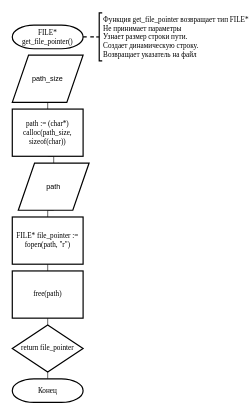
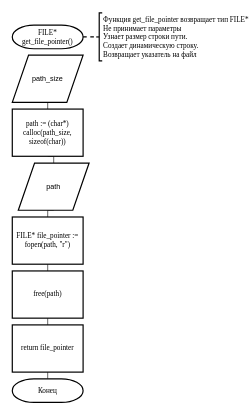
  <mxCell id="0" />
  <mxCell id="1" parent="0" />
  <mxCell id="2" style="edgeStyle=orthogonalEdgeStyle;rounded=0;orthogonalLoop=1;jettySize=auto;html=1;exitX=1;exitY=0.5;exitDx=0;exitDy=0;exitPerimeter=0;entryX=0;entryY=0.5;entryDx=0;entryDy=0;entryPerimeter=0;endArrow=none;endFill=0;fontFamily=Times New Roman;dashed=1;strokeWidth=2;" edge="1" parent="1" source="3" target="17"><mxGeometry relative="1" as="geometry" /></mxCell>
  <mxCell id="3" value="FILE* get_file_pointer()" style="strokeWidth=2;html=1;shape=mxgraph.flowchart.terminator;whiteSpace=wrap;fontFamily=Times New Roman;" vertex="1" parent="1"><mxGeometry x="20" y="41" width="118.11" height="39.37" as="geometry" /></mxCell>
  <mxCell id="4" style="edgeStyle=orthogonalEdgeStyle;rounded=0;orthogonalLoop=1;jettySize=auto;html=1;exitX=0.5;exitY=1;exitDx=0;exitDy=0;entryX=0.5;entryY=0;entryDx=0;entryDy=0;endArrow=none;endFill=0;fontFamily=Times New Roman;" edge="1" parent="1" source="5" target="9"><mxGeometry relative="1" as="geometry" /></mxCell>
  <mxCell id="5" value="path_size" style="shape=parallelogram;html=1;strokeWidth=2;perimeter=parallelogramPerimeter;whiteSpace=wrap;rounded=0;arcSize=12;size=0.23;" vertex="1" parent="1"><mxGeometry x="20" y="91" width="118.11" height="78.74" as="geometry" /></mxCell>
  <mxCell id="6" style="edgeStyle=orthogonalEdgeStyle;rounded=0;orthogonalLoop=1;jettySize=auto;html=1;exitX=0.5;exitY=1;exitDx=0;exitDy=0;entryX=0.5;entryY=0;entryDx=0;entryDy=0;endArrow=none;endFill=0;fontFamily=Times New Roman;" edge="1" parent="1" source="7" target="11"><mxGeometry relative="1" as="geometry" /></mxCell>
  <mxCell id="7" value="path" style="shape=parallelogram;html=1;strokeWidth=2;perimeter=parallelogramPerimeter;whiteSpace=wrap;rounded=0;arcSize=12;size=0.23;" vertex="1" parent="1"><mxGeometry x="30" y="271" width="118.11" height="78.74" as="geometry" /></mxCell>
  <mxCell id="8" style="edgeStyle=orthogonalEdgeStyle;rounded=0;orthogonalLoop=1;jettySize=auto;html=1;exitX=0.5;exitY=1;exitDx=0;exitDy=0;entryX=0.5;entryY=0;entryDx=0;entryDy=0;endArrow=none;endFill=0;fontFamily=Times New Roman;" edge="1" parent="1" source="9" target="7"><mxGeometry relative="1" as="geometry" /></mxCell>
  <mxCell id="9" value="path := (char*) calloc(path_size, sizeof(char))" style="rounded=0;whiteSpace=wrap;html=1;absoluteArcSize=1;arcSize=14;strokeWidth=2;fontFamily=Times New Roman;" vertex="1" parent="1"><mxGeometry x="20" y="181" width="118.11" height="78.74" as="geometry" /></mxCell>
  <mxCell id="10" style="edgeStyle=orthogonalEdgeStyle;rounded=0;orthogonalLoop=1;jettySize=auto;html=1;exitX=0.5;exitY=1;exitDx=0;exitDy=0;entryX=0.5;entryY=0;entryDx=0;entryDy=0;endArrow=none;endFill=0;fontFamily=Times New Roman;" edge="1" parent="1" source="11" target="13"><mxGeometry relative="1" as="geometry" /></mxCell>
  <mxCell id="11" value="FILE* file_pointer := fopen(path, &quot;r&quot;)" style="rounded=0;whiteSpace=wrap;html=1;absoluteArcSize=1;arcSize=14;strokeWidth=2;fontFamily=Times New Roman;" vertex="1" parent="1"><mxGeometry x="20" y="361" width="118.11" height="78.74" as="geometry" /></mxCell>
  <mxCell id="12" style="edgeStyle=orthogonalEdgeStyle;rounded=0;orthogonalLoop=1;jettySize=auto;html=1;exitX=0.5;exitY=1;exitDx=0;exitDy=0;entryX=0.5;entryY=0;entryDx=0;entryDy=0;endArrow=none;endFill=0;fontFamily=Times New Roman;" edge="1" parent="1" source="13" target="15"><mxGeometry relative="1" as="geometry" /></mxCell>
  <mxCell id="13" value="free(path)" style="rounded=0;whiteSpace=wrap;html=1;absoluteArcSize=1;arcSize=14;strokeWidth=2;fontFamily=Times New Roman;" vertex="1" parent="1"><mxGeometry x="20" y="451" width="118.11" height="78.74" as="geometry" /></mxCell>
  <mxCell id="14" style="edgeStyle=orthogonalEdgeStyle;rounded=0;orthogonalLoop=1;jettySize=auto;html=1;exitX=0.5;exitY=1;exitDx=0;exitDy=0;entryX=0.5;entryY=0;entryDx=0;entryDy=0;entryPerimeter=0;endArrow=none;endFill=0;fontFamily=Times New Roman;" edge="1" parent="1" source="15" target="16"><mxGeometry relative="1" as="geometry" /></mxCell>
- <mxCell id="15" value="return file_pointer" style="rhombus;whiteSpace=wrap;html=1;absoluteArcSize=1;arcSize=14;strokeWidth=2;fontFamily=Times New Roman;" vertex="1" parent="1"><mxGeometry x="20" y="541" width="118.11" height="78.74" as="geometry" /></mxCell>
+ <mxCell id="15" value="return file_pointer" style="rounded=0;whiteSpace=wrap;html=1;absoluteArcSize=1;arcSize=14;strokeWidth=2;fontFamily=Times New Roman;" vertex="1" parent="1"><mxGeometry x="20" y="541" width="118.11" height="78.74" as="geometry" /></mxCell>
  <mxCell id="16" value="Конец" style="strokeWidth=2;html=1;shape=mxgraph.flowchart.terminator;whiteSpace=wrap;fontFamily=Times New Roman;" vertex="1" parent="1"><mxGeometry x="20" y="631" width="118.11" height="39.37" as="geometry" /></mxCell>
  <mxCell id="17" value="Функция get_file_pointer возвращает тип FILE*&lt;br&gt;Не принимает параметры&lt;br&gt;Узнает размер строки пути.&lt;br&gt;Создает динамическую строку.&lt;br&gt;Возвращает указатель на файл" style="strokeWidth=2;html=1;shape=mxgraph.flowchart.annotation_2;align=left;labelPosition=right;pointerEvents=1;rounded=0;fontFamily=Times New Roman;" vertex="1" parent="1"><mxGeometry x="160" y="20.68" width="10" height="80" as="geometry" /></mxCell>
